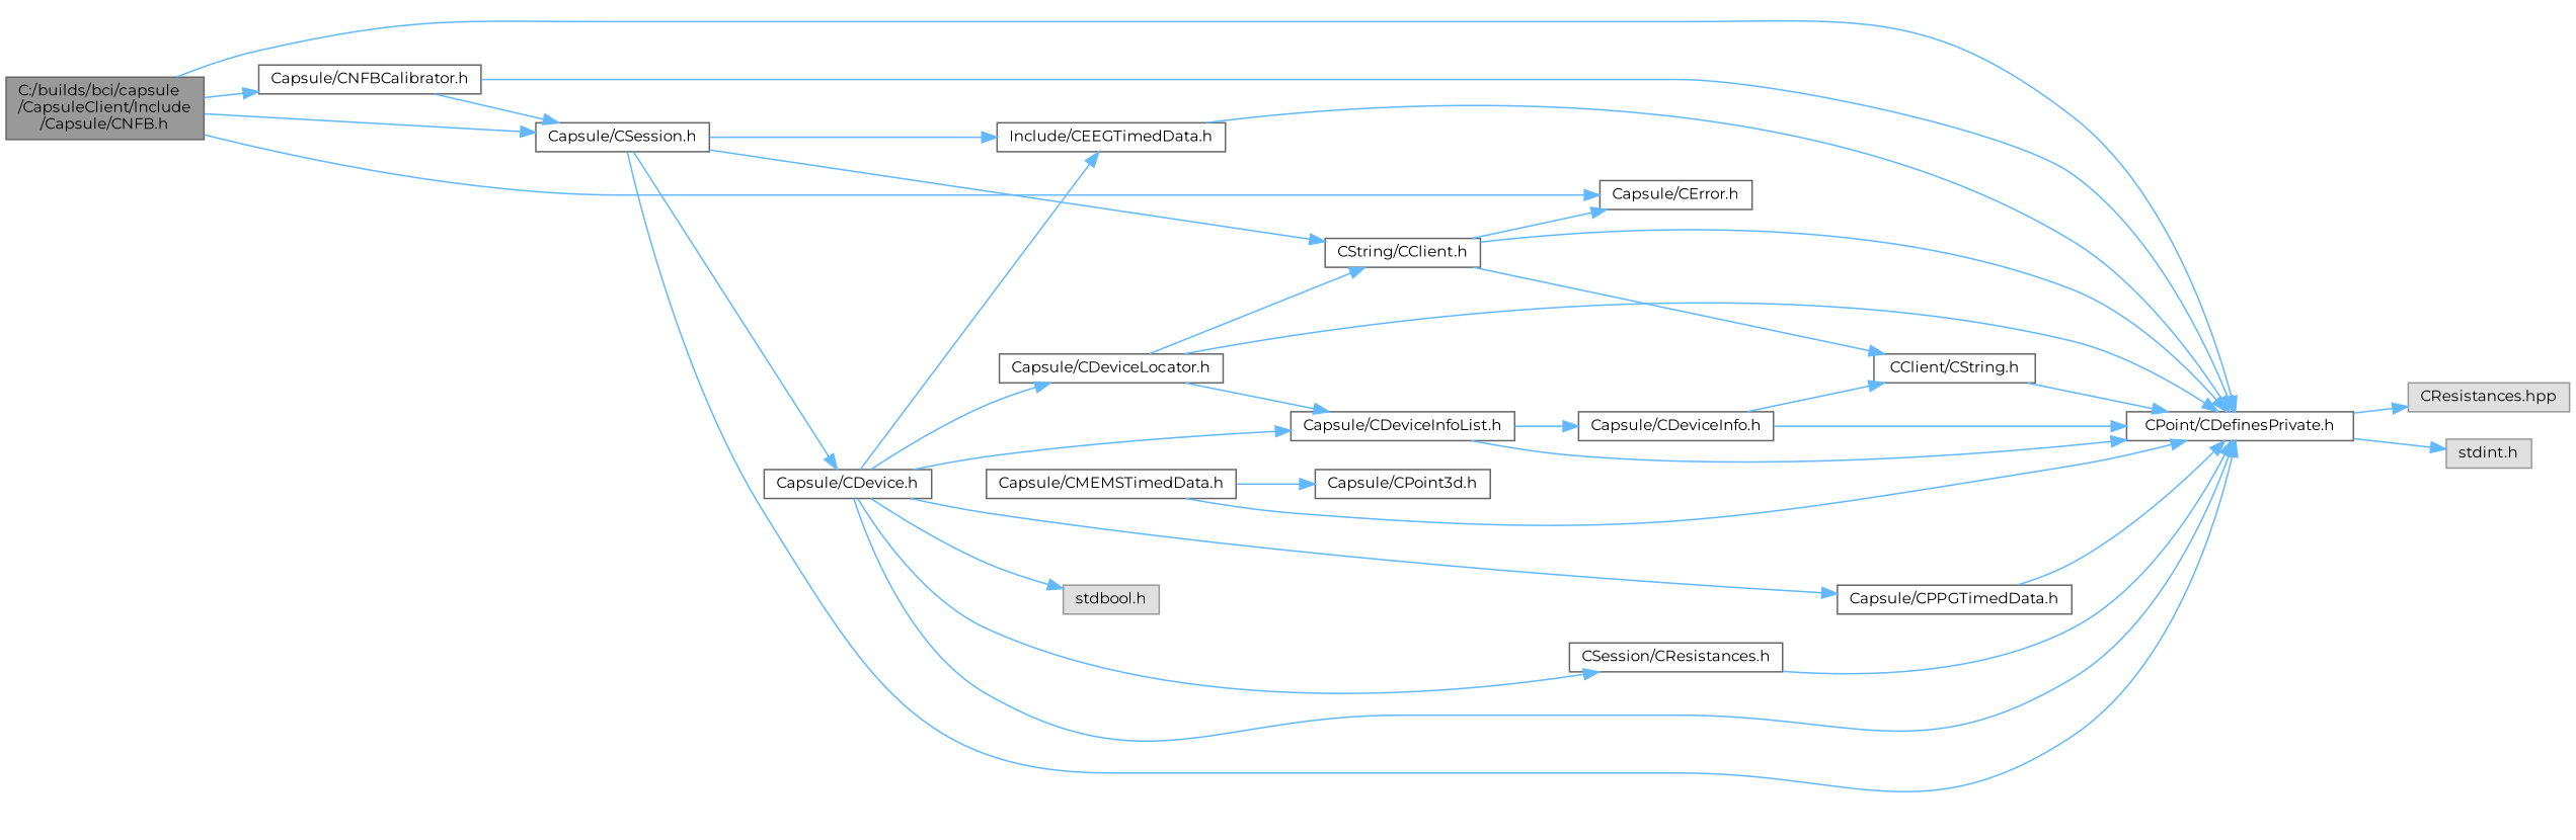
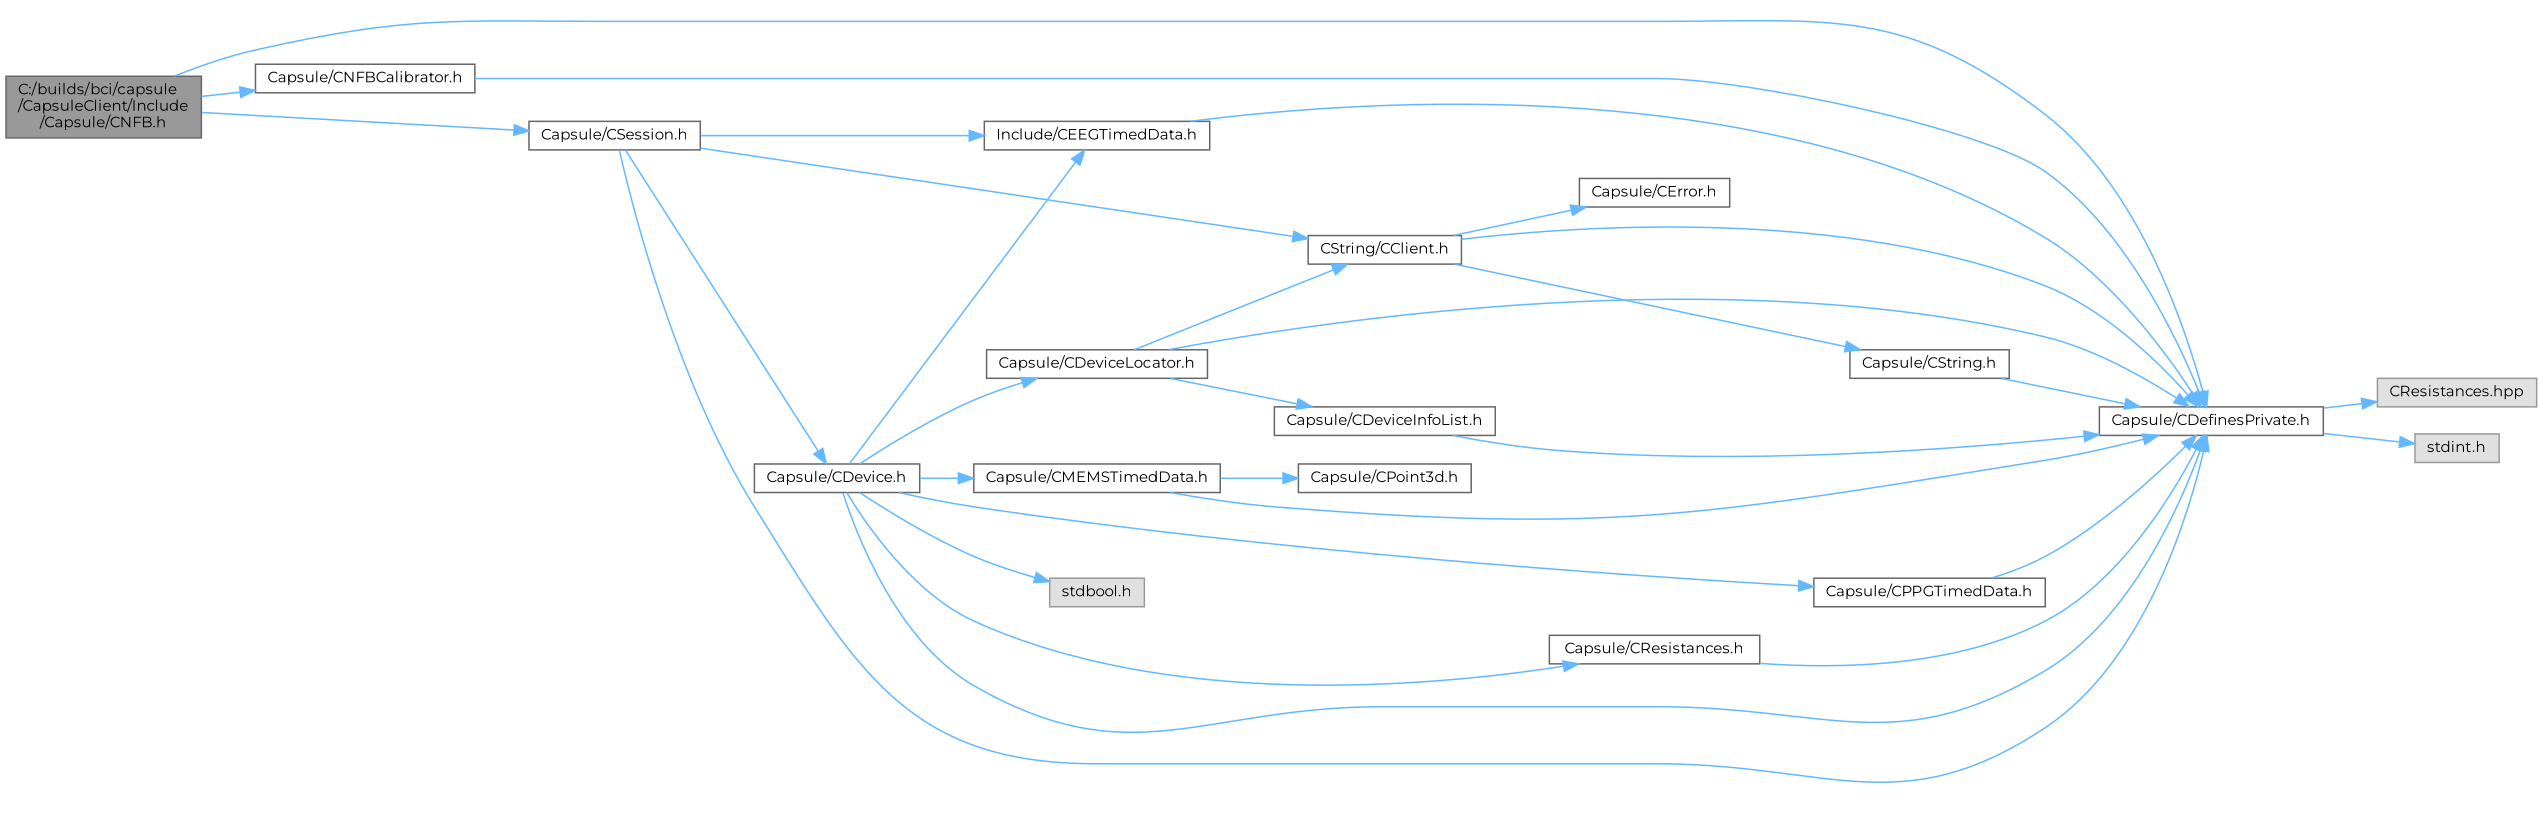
  digraph {
    fontname=Montserrat
    rankdir=LR
    node [color=grey40 fillcolor=white fontname=Montserrat fontsize=10 shape=box style=filled]
    edge [color=steelblue1 fontname=Montserrat fontsize=10 labelfontname=Helvetica labelfontsize=10 style=solid]
    n1 [color=gray40 fillcolor=grey60 fontcolor=black height=0.2 label="C:/builds/bci/capsule\l/CapsuleClient/Include\l/Capsule/CNFB.h" width=0.4]
-   n2 [height=0.2 label="CPoint/CDefinesPrivate.h" width=0.4]
+   n2 [height=0.2 label="Capsule/CDefinesPrivate.h" width=0.4]
    n3 [height=0.2 label="Capsule/CError.h" width=0.4]
    n4 [height=0.2 label="Capsule/CNFBCalibrator.h" width=0.4]
    n5 [height=0.2 label="Capsule/CSession.h" width=0.4]
    n6 [color=grey60 fillcolor="#E0E0E0" height=0.2 label="CResistances.hpp" width=0.4]
    n7 [color=grey60 fillcolor="#E0E0E0" height=0.2 label="stdint.h" width=0.4]
    n8 [height=0.2 label="CString/CClient.h" width=0.4]
    n9 [height=0.2 label="Capsule/CDevice.h" width=0.4]
    n10 [height=0.2 label="Include/CEEGTimedData.h" width=0.4]
-   n11 [height=0.2 label="CClient/CString.h" width=0.4]
+   n11 [height=0.2 label="Capsule/CString.h" width=0.4]
    n12 [height=0.2 label="Capsule/CDeviceLocator.h" width=0.4]
    n13 [height=0.2 label="Capsule/CMEMSTimedData.h" width=0.4]
    n14 [height=0.2 label="Capsule/CPPGTimedData.h" width=0.4]
-   n15 [height=0.2 label="CSession/CResistances.h" width=0.4]
+   n15 [height=0.2 label="Capsule/CResistances.h" width=0.4]
    n16 [color=grey60 fillcolor="#E0E0E0" height=0.2 label="stdbool.h" width=0.4]
    n17 [height=0.2 label="Capsule/CDeviceInfoList.h" width=0.4]
    n18 [height=0.2 label="Capsule/CPoint3d.h" width=0.4]
-   n19 [height=0.2 label="Capsule/CDeviceInfo.h" width=0.4]
    n1 -> n2
-   n1 -> n3
    n1 -> n4
    n1 -> n5
    n2 -> n6
    n2 -> n7
    n4 -> n2
-   n4 -> n5
    n5 -> n2
    n5 -> n8
    n5 -> n9
    n5 -> n10
    n8 -> n2
    n8 -> n3
    n8 -> n11
    n9 -> n2
    n9 -> n10
    n9 -> n12
-   n9 -> n17
+   n9 -> n13
    n9 -> n14
    n9 -> n15
    n9 -> n16
    n10 -> n2
    n11 -> n2
    n12 -> n2
    n12 -> n8
    n12 -> n17
    n13 -> n2
    n13 -> n18
    n14 -> n2
    n15 -> n2
    n17 -> n2
-   n17 -> n19
-   n19 -> n2
-   n19 -> n11
  }
